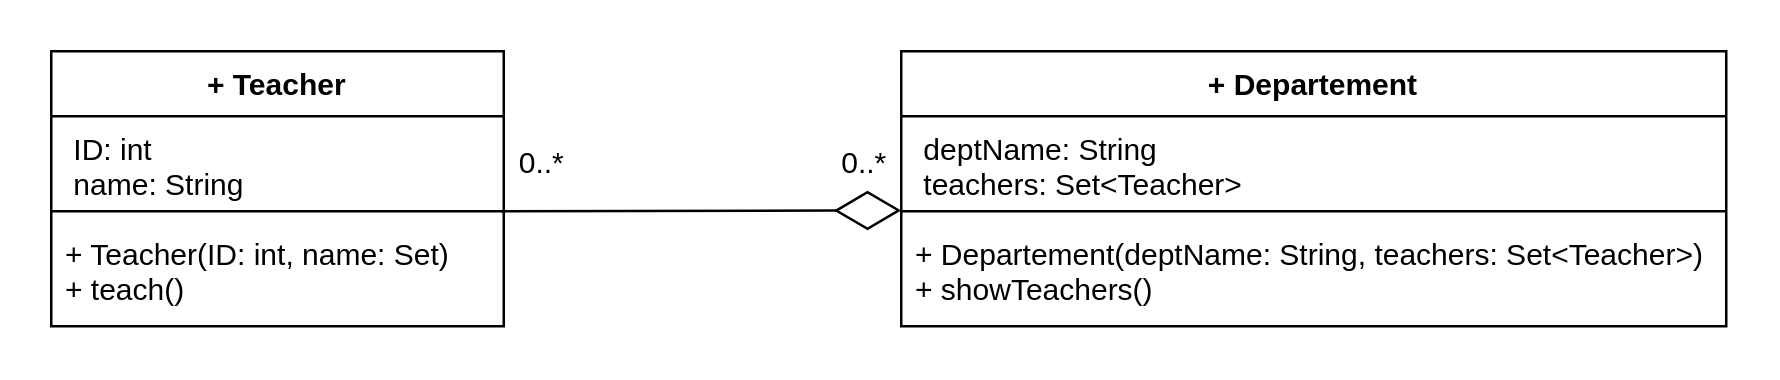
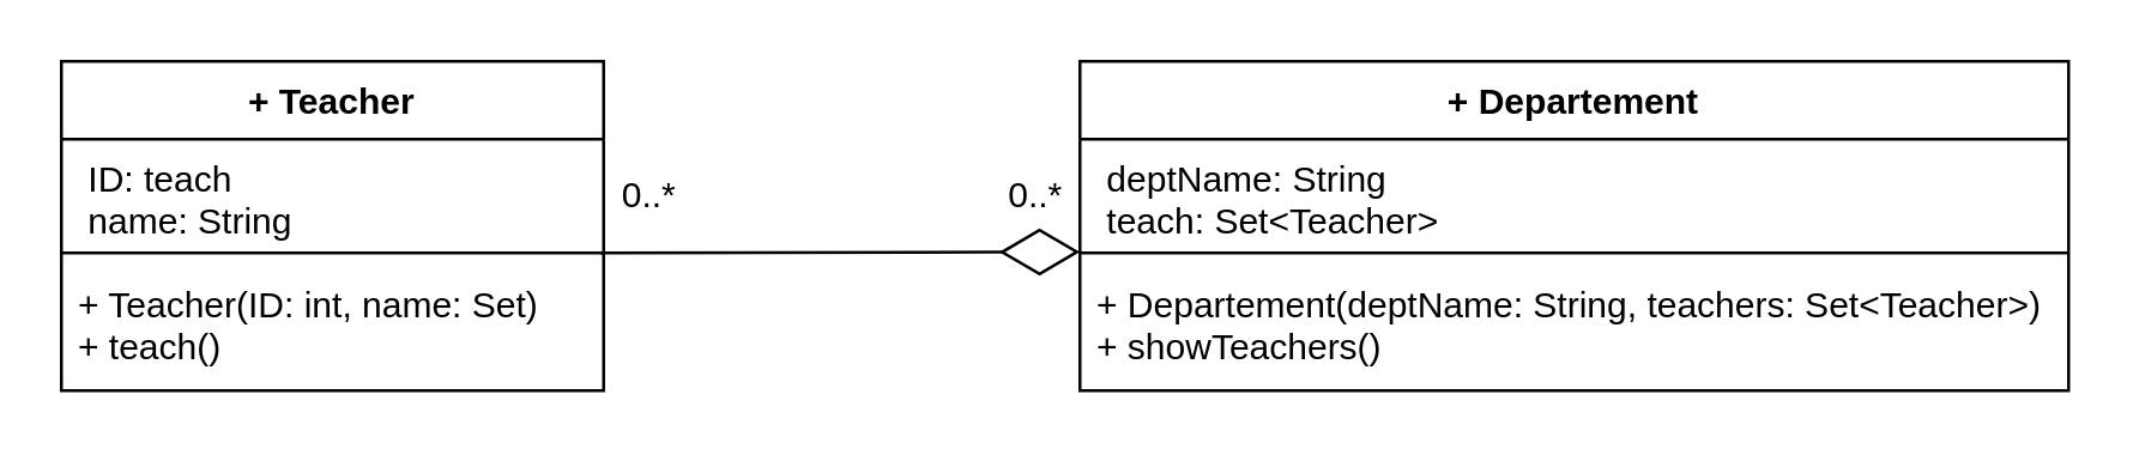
  <mxCell id="0" />
  <mxCell id="1" parent="0" />
  <mxCell id="2" value="+ Teacher" style="swimlane;fontStyle=1;align=center;verticalAlign=top;childLayout=stackLayout;horizontal=1;startSize=26;horizontalStack=0;resizeParent=1;resizeParentMax=0;resizeLast=0;collapsible=1;marginBottom=0;whiteSpace=wrap;html=1;" vertex="1" parent="1"><mxGeometry x="20" y="20" width="181" height="110" as="geometry" /></mxCell>
- <mxCell id="3" value="&amp;nbsp;ID: int&lt;div&gt;&amp;nbsp;name: String&lt;/div&gt;" style="text;strokeColor=none;fillColor=none;align=left;verticalAlign=top;spacingLeft=4;spacingRight=4;overflow=hidden;rotatable=0;points=[[0,0.5],[1,0.5]];portConstraint=eastwest;whiteSpace=wrap;html=1;" vertex="1" parent="2"><mxGeometry y="26" width="181" height="34" as="geometry" /></mxCell>
+ <mxCell id="3" value="&amp;nbsp;ID: teach&lt;div&gt;&amp;nbsp;name: String&lt;/div&gt;" style="text;strokeColor=none;fillColor=none;align=left;verticalAlign=top;spacingLeft=4;spacingRight=4;overflow=hidden;rotatable=0;points=[[0,0.5],[1,0.5]];portConstraint=eastwest;whiteSpace=wrap;html=1;" vertex="1" parent="2"><mxGeometry y="26" width="181" height="34" as="geometry" /></mxCell>
  <mxCell id="4" value="" style="line;strokeWidth=1;fillColor=none;align=left;verticalAlign=middle;spacingTop=-1;spacingLeft=3;spacingRight=3;rotatable=0;labelPosition=right;points=[];portConstraint=eastwest;strokeColor=inherit;" vertex="1" parent="2"><mxGeometry y="60" width="181" height="8" as="geometry" /></mxCell>
  <mxCell id="5" value="+ Teacher(ID: int, name: Set)&lt;div&gt;+ teach()&lt;/div&gt;" style="text;strokeColor=none;fillColor=none;align=left;verticalAlign=top;spacingLeft=4;spacingRight=4;overflow=hidden;rotatable=0;points=[[0,0.5],[1,0.5]];portConstraint=eastwest;whiteSpace=wrap;html=1;" vertex="1" parent="2"><mxGeometry y="68" width="181" height="42" as="geometry" /></mxCell>
  <mxCell id="6" value="+ Departement" style="swimlane;fontStyle=1;align=center;verticalAlign=top;childLayout=stackLayout;horizontal=1;startSize=26;horizontalStack=0;resizeParent=1;resizeParentMax=0;resizeLast=0;collapsible=1;marginBottom=0;whiteSpace=wrap;html=1;" vertex="1" parent="1"><mxGeometry x="360" y="20" width="330" height="110" as="geometry" /></mxCell>
- <mxCell id="7" value="&amp;nbsp;deptName: String&lt;div&gt;&amp;nbsp;teachers: Set&amp;lt;Teacher&amp;gt;&lt;/div&gt;" style="text;strokeColor=none;fillColor=none;align=left;verticalAlign=top;spacingLeft=4;spacingRight=4;overflow=hidden;rotatable=0;points=[[0,0.5],[1,0.5]];portConstraint=eastwest;whiteSpace=wrap;html=1;" vertex="1" parent="6"><mxGeometry y="26" width="330" height="34" as="geometry" /></mxCell>
+ <mxCell id="7" value="&amp;nbsp;deptName: String&lt;div&gt;&amp;nbsp;teach: Set&amp;lt;Teacher&amp;gt;&lt;/div&gt;" style="text;strokeColor=none;fillColor=none;align=left;verticalAlign=top;spacingLeft=4;spacingRight=4;overflow=hidden;rotatable=0;points=[[0,0.5],[1,0.5]];portConstraint=eastwest;whiteSpace=wrap;html=1;" vertex="1" parent="6"><mxGeometry y="26" width="330" height="34" as="geometry" /></mxCell>
  <mxCell id="8" value="" style="line;strokeWidth=1;fillColor=none;align=left;verticalAlign=middle;spacingTop=-1;spacingLeft=3;spacingRight=3;rotatable=0;labelPosition=right;points=[];portConstraint=eastwest;strokeColor=inherit;" vertex="1" parent="6"><mxGeometry y="60" width="330" height="8" as="geometry" /></mxCell>
  <mxCell id="9" value="+ Departement(deptName: String, teachers: Set&amp;lt;Teacher&amp;gt;)&lt;div&gt;+ showTeachers()&lt;/div&gt;" style="text;strokeColor=none;fillColor=none;align=left;verticalAlign=top;spacingLeft=4;spacingRight=4;overflow=hidden;rotatable=0;points=[[0,0.5],[1,0.5]];portConstraint=eastwest;whiteSpace=wrap;html=1;" vertex="1" parent="6"><mxGeometry y="68" width="330" height="42" as="geometry" /></mxCell>
  <mxCell id="10" value="" style="endArrow=diamondThin;endFill=0;endSize=24;html=1;rounded=0;entryX=0;entryY=0.459;entryDx=0;entryDy=0;entryPerimeter=0;" edge="1" parent="1" target="8"><mxGeometry width="160" relative="1" as="geometry"><mxPoint x="200" y="84" as="sourcePoint" /><mxPoint x="440" y="90" as="targetPoint" /></mxGeometry></mxCell>
  <mxCell id="11" value="0..*" style="text;align=center;fontStyle=0;verticalAlign=middle;spacingLeft=3;spacingRight=3;strokeColor=none;rotatable=0;points=[[0,0.5],[1,0.5]];portConstraint=eastwest;html=1;" vertex="1" parent="1"><mxGeometry x="201" y="60" width="30" height="10" as="geometry" /></mxCell>
  <mxCell id="12" value="0..*" style="text;align=center;fontStyle=0;verticalAlign=middle;spacingLeft=3;spacingRight=3;strokeColor=none;rotatable=0;points=[[0,0.5],[1,0.5]];portConstraint=eastwest;html=1;" vertex="1" parent="1"><mxGeometry x="330" y="60" width="30" height="10" as="geometry" /></mxCell>
